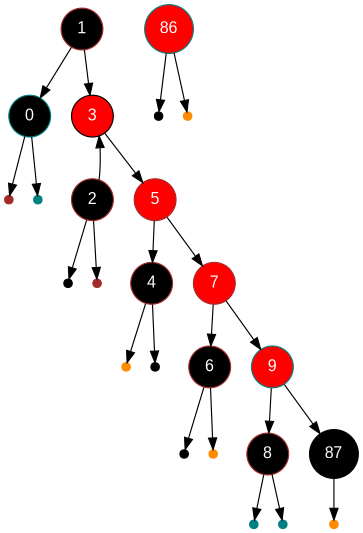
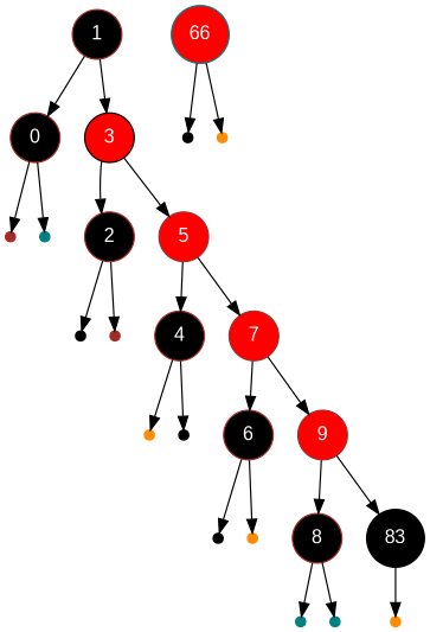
  digraph {
    node [color=brown fontname=Arial shape=point]
    n1 [fillcolor=black fontcolor=white label=1 shape=circle style=filled]
-   n2 [color=teal fillcolor=black fontcolor=white label=0 shape=circle style=filled]
+   n2 [fillcolor=black fontcolor=white label=0 shape=circle style=filled]
    n3 [color=black fillcolor=red fontcolor=white label=3 shape=circle style=filled]
    null0xaaaaaaac12c0L [width=0.1]
    null0xaaaaaaac12c0R [color=teal width=0.1]
    n6 [fillcolor=black fontcolor=white label=2 shape=circle style=filled]
    n7 [fillcolor=red fontcolor=white label=5 shape=circle style=filled]
    null0xaaaaaaac1520L [color=black width=0.1]
    null0xaaaaaaac1520R [width=0.1]
    n10 [fillcolor=black fontcolor=white label=4 shape=circle style=filled]
    n11 [fillcolor=red fontcolor=white label=7 shape=circle style=filled]
    null0xaaaaaaac1990L [color=darkorange width=0.1]
    null0xaaaaaaac1990R [color=black width=0.1]
    n14 [fillcolor=black fontcolor=white label=6 shape=circle style=filled]
-   n15 [color=teal fillcolor=red fontcolor=white label=9 shape=circle style=filled]
+   n15 [fillcolor=red fontcolor=white label=9 shape=circle style=filled]
    null0xaaaaaaac19f0L [color=black width=0.1]
    null0xaaaaaaac19f0R [color=darkorange width=0.1]
    n18 [fillcolor=black fontcolor=white label=8 shape=circle style=filled]
-   n19 [color=black fillcolor=black fontcolor=white label=87 shape=circle style=filled]
+   n19 [color=black fillcolor=black fontcolor=white label=83 shape=circle style=filled]
    null0xaaaaaaac1a50L [color=teal width=0.1]
    null0xaaaaaaac1a50R [color=teal width=0.1]
    null0xaaaaaaac1ab0L [color=darkorange width=0.1]
-   n23 [color=teal fillcolor=red fontcolor=white label=86 shape=circle style=filled]
+   n23 [color=teal fillcolor=red fontcolor=white label=66 shape=circle style=filled]
    null0xaaaaaaac1ae0L [color=black width=0.1]
    null0xaaaaaaac1ae0R [color=darkorange width=0.1]
    n1 -> n2
    n1 -> n3
    n2 -> null0xaaaaaaac12c0L
    n2 -> null0xaaaaaaac12c0R
-   n6 -> n3
+   n3 -> n6
    n3 -> n7
    n6 -> null0xaaaaaaac1520L
    n6 -> null0xaaaaaaac1520R
    n7 -> n10
    n7 -> n11
    n10 -> null0xaaaaaaac1990L
    n10 -> null0xaaaaaaac1990R
    n11 -> n14
    n11 -> n15
    n14 -> null0xaaaaaaac19f0L
    n14 -> null0xaaaaaaac19f0R
    n15 -> n18
    n15 -> n19
    n18 -> null0xaaaaaaac1a50L
    n18 -> null0xaaaaaaac1a50R
    n19 -> null0xaaaaaaac1ab0L
    n23 -> null0xaaaaaaac1ae0L
    n23 -> null0xaaaaaaac1ae0R
  }
